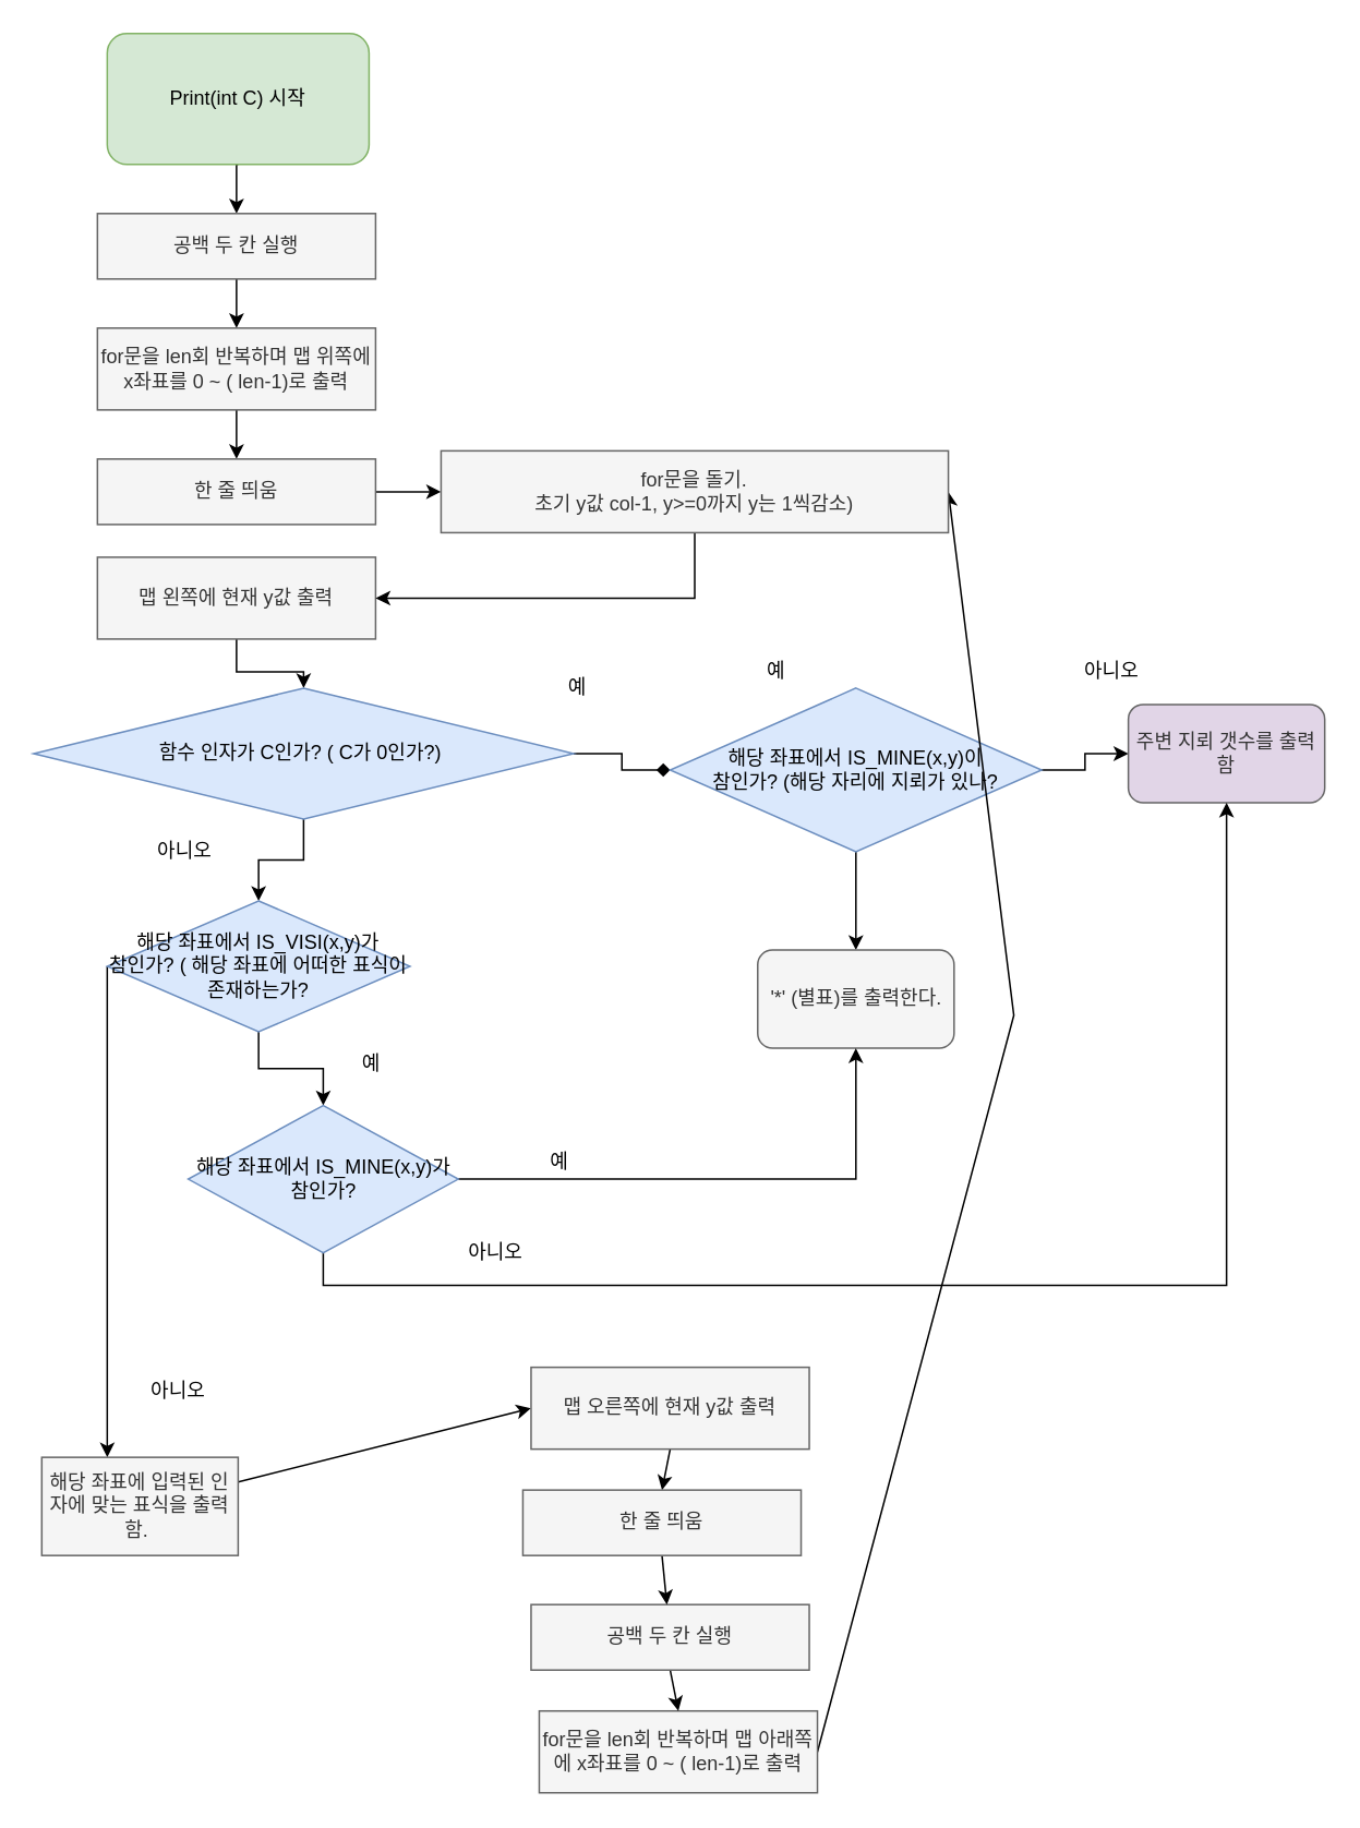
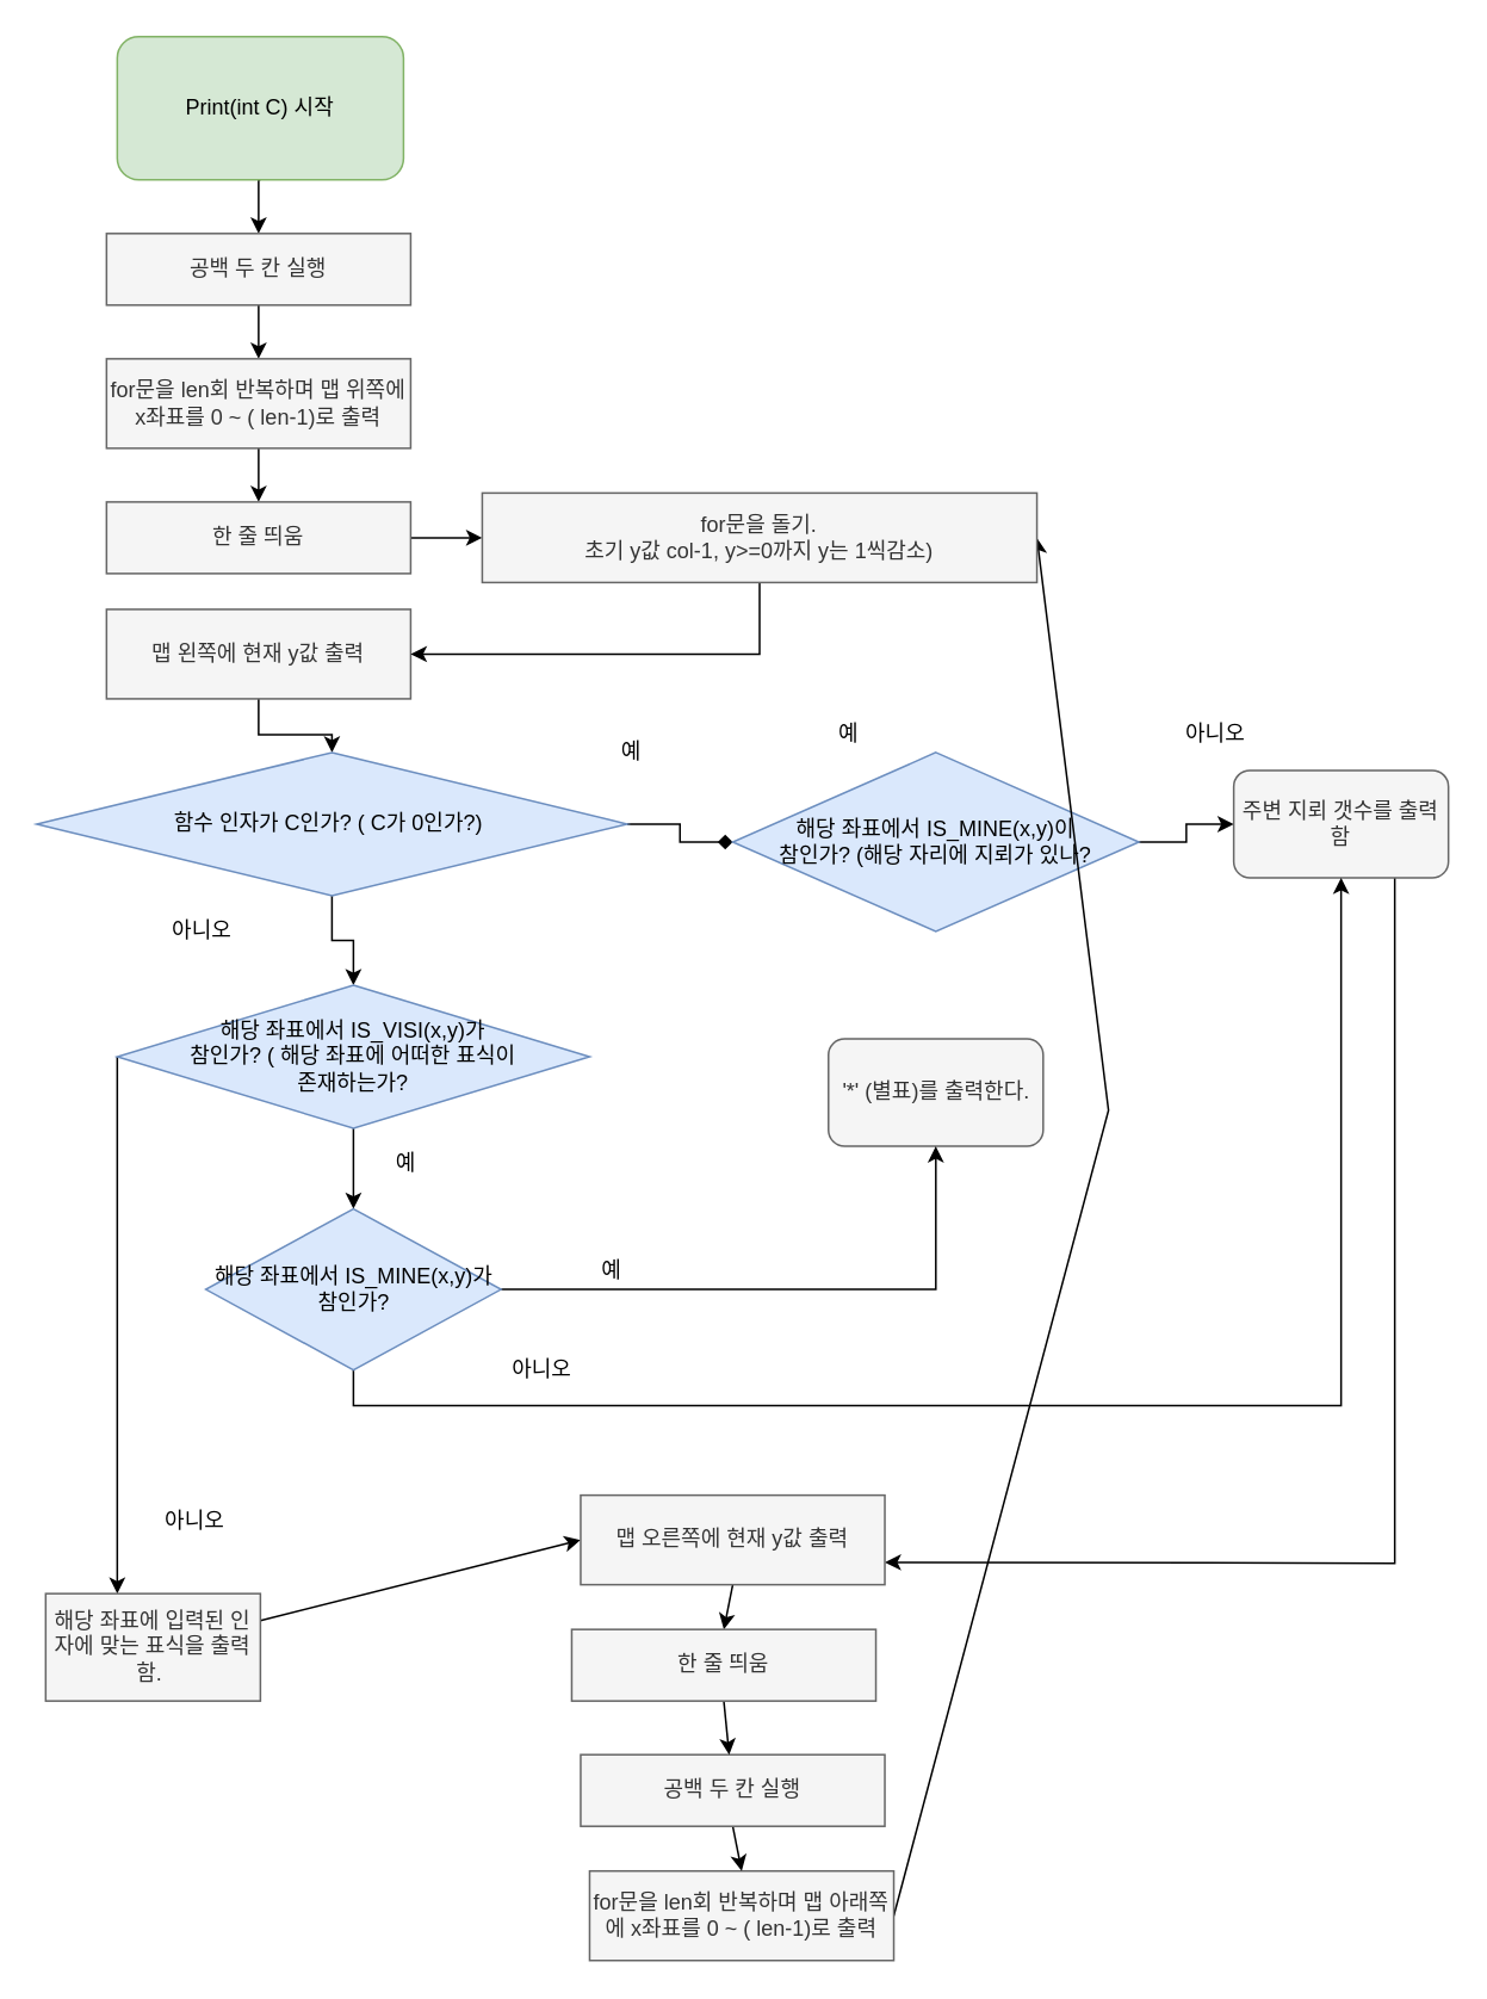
  <mxCell id="0" />
  <mxCell id="1" parent="0" />
  <mxCell id="2" style="edgeStyle=orthogonalEdgeStyle;rounded=0;orthogonalLoop=1;jettySize=auto;html=1;exitX=0.5;exitY=1;exitDx=0;exitDy=0;entryX=0.5;entryY=0;entryDx=0;entryDy=0;" edge="1" parent="1" source="3" target="5"><mxGeometry relative="1" as="geometry" /></mxCell>
  <mxCell id="3" value="Print(int C) 시작" style="rounded=1;whiteSpace=wrap;html=1;fillColor=#d5e8d4;strokeColor=#82b366;" vertex="1" parent="1"><mxGeometry x="65" y="20" width="160" height="80" as="geometry" /></mxCell>
  <mxCell id="4" style="edgeStyle=orthogonalEdgeStyle;rounded=0;orthogonalLoop=1;jettySize=auto;html=1;exitX=0.5;exitY=1;exitDx=0;exitDy=0;entryX=0.5;entryY=0;entryDx=0;entryDy=0;" edge="1" parent="1" source="5" target="7"><mxGeometry relative="1" as="geometry" /></mxCell>
  <mxCell id="5" value="공백 두 칸 실행" style="rounded=0;whiteSpace=wrap;html=1;fillColor=#f5f5f5;strokeColor=#666666;fontColor=#333333;" vertex="1" parent="1"><mxGeometry x="59" y="130" width="170" height="40" as="geometry" /></mxCell>
  <mxCell id="6" style="edgeStyle=orthogonalEdgeStyle;rounded=0;orthogonalLoop=1;jettySize=auto;html=1;exitX=0.5;exitY=1;exitDx=0;exitDy=0;entryX=0.5;entryY=0;entryDx=0;entryDy=0;" edge="1" parent="1" source="7" target="9"><mxGeometry relative="1" as="geometry" /></mxCell>
  <mxCell id="7" value="for문을 len회 반복하며 맵 위쪽에 x좌표를 0 ~ ( len-1)로 출력" style="rounded=0;whiteSpace=wrap;html=1;fillColor=#f5f5f5;strokeColor=#666666;fontColor=#333333;" vertex="1" parent="1"><mxGeometry x="59" y="200" width="170" height="50" as="geometry" /></mxCell>
  <mxCell id="8" style="edgeStyle=none;rounded=0;orthogonalLoop=1;jettySize=auto;html=1;exitX=1;exitY=0.5;exitDx=0;exitDy=0;entryX=0;entryY=0.5;entryDx=0;entryDy=0;" edge="1" parent="1" source="9" target="48"><mxGeometry relative="1" as="geometry" /></mxCell>
  <mxCell id="9" value="한 줄 띄움" style="rounded=0;whiteSpace=wrap;html=1;fillColor=#f5f5f5;strokeColor=#666666;fontColor=#333333;" vertex="1" parent="1"><mxGeometry x="59" y="280" width="170" height="40" as="geometry" /></mxCell>
  <mxCell id="10" style="edgeStyle=orthogonalEdgeStyle;rounded=0;orthogonalLoop=1;jettySize=auto;html=1;exitX=0.5;exitY=1;exitDx=0;exitDy=0;entryX=0.5;entryY=0;entryDx=0;entryDy=0;" edge="1" parent="1" source="11" target="14"><mxGeometry relative="1" as="geometry" /></mxCell>
  <mxCell id="11" value="맵 왼쪽에 현재 y값 출력" style="rounded=0;whiteSpace=wrap;html=1;fillColor=#f5f5f5;strokeColor=#666666;fontColor=#333333;" vertex="1" parent="1"><mxGeometry x="59" y="340" width="170" height="50" as="geometry" /></mxCell>
  <mxCell id="12" style="edgeStyle=orthogonalEdgeStyle;rounded=0;orthogonalLoop=1;jettySize=auto;html=1;exitX=1;exitY=0.5;exitDx=0;exitDy=0;entryX=0;entryY=0.5;entryDx=0;entryDy=0;endArrow=diamond;" edge="1" parent="1" source="14" target="20"><mxGeometry relative="1" as="geometry"><mxPoint x="432" y="460" as="targetPoint" /></mxGeometry></mxCell>
  <mxCell id="13" style="edgeStyle=orthogonalEdgeStyle;rounded=0;orthogonalLoop=1;jettySize=auto;html=1;exitX=0.5;exitY=1;exitDx=0;exitDy=0;entryX=0.5;entryY=0;entryDx=0;entryDy=0;" edge="1" parent="1" source="14" target="28"><mxGeometry relative="1" as="geometry" /></mxCell>
  <mxCell id="14" value="함수 인자가 C인가? ( C가 0인가?)&amp;nbsp;" style="rhombus;whiteSpace=wrap;html=1;fillColor=#dae8fc;strokeColor=#6c8ebf;" vertex="1" parent="1"><mxGeometry x="20" y="420" width="330" height="80" as="geometry" /></mxCell>
  <mxCell id="15" style="edgeStyle=orthogonalEdgeStyle;rounded=0;orthogonalLoop=1;jettySize=auto;html=1;exitX=0.5;exitY=1;exitDx=0;exitDy=0;" edge="1" parent="1" source="14" target="14"><mxGeometry relative="1" as="geometry" /></mxCell>
  <mxCell id="16" value="예" style="text;html=1;resizable=0;points=[];autosize=1;align=left;verticalAlign=top;spacingTop=-4;" vertex="1" parent="1"><mxGeometry x="345" y="410" width="30" height="20" as="geometry" /></mxCell>
  <mxCell id="17" value="아니오" style="text;html=1;resizable=0;points=[];autosize=1;align=left;verticalAlign=top;spacingTop=-4;" vertex="1" parent="1"><mxGeometry x="94" y="510" width="50" height="20" as="geometry" /></mxCell>
  <mxCell id="18" style="edgeStyle=orthogonalEdgeStyle;rounded=0;orthogonalLoop=1;jettySize=auto;html=1;exitX=1;exitY=0.5;exitDx=0;exitDy=0;entryX=0;entryY=0.5;entryDx=0;entryDy=0;" edge="1" parent="1" source="20" target="25"><mxGeometry relative="1" as="geometry"><mxPoint x="689" y="460" as="targetPoint" /></mxGeometry></mxCell>
- <mxCell id="19" style="edgeStyle=orthogonalEdgeStyle;rounded=0;orthogonalLoop=1;jettySize=auto;html=1;exitX=0.5;exitY=1;exitDx=0;exitDy=0;entryX=0.5;entryY=0;entryDx=0;entryDy=0;" edge="1" parent="1" source="20" target="23"><mxGeometry relative="1" as="geometry" /></mxCell>
  <mxCell id="20" value="해당 좌표에서 IS_MINE(x,y)이&lt;br&gt;참인가? (해당 자리에 지뢰가 있나?" style="rhombus;whiteSpace=wrap;html=1;fillColor=#dae8fc;strokeColor=#6c8ebf;" vertex="1" parent="1"><mxGeometry x="409" y="420" width="227" height="100" as="geometry" /></mxCell>
  <mxCell id="21" value="예" style="text;html=1;strokeColor=none;fillColor=none;align=center;verticalAlign=middle;whiteSpace=wrap;rounded=0;" vertex="1" parent="1"><mxGeometry x="454" y="400" width="40" height="20" as="geometry" /></mxCell>
  <mxCell id="22" value="아니오" style="text;html=1;strokeColor=none;fillColor=none;align=center;verticalAlign=middle;whiteSpace=wrap;rounded=0;" vertex="1" parent="1"><mxGeometry x="659" y="395" width="40" height="30" as="geometry" /></mxCell>
  <mxCell id="23" value="'*' (별표)를 출력한다." style="rounded=1;whiteSpace=wrap;html=1;fillColor=#f5f5f5;strokeColor=#666666;fontColor=#333333;" vertex="1" parent="1"><mxGeometry x="462.5" y="580" width="120" height="60" as="geometry" /></mxCell>
- <mxCell id="25" value="주변 지뢰 갯수를 출력함" style="rounded=1;whiteSpace=wrap;html=1;fillColor=#e1d5e7;strokeColor=#666666;fontColor=#333333;" vertex="1" parent="1"><mxGeometry x="689" y="430" width="120" height="60" as="geometry" /></mxCell>
+ <mxCell id="24" style="edgeStyle=none;rounded=0;orthogonalLoop=1;jettySize=auto;html=1;exitX=0.75;exitY=1;exitDx=0;exitDy=0;entryX=1;entryY=0.75;entryDx=0;entryDy=0;" edge="1" parent="1" source="25" target="41"><mxGeometry relative="1" as="geometry"><Array as="points"><mxPoint x="779" y="873" /></Array></mxGeometry></mxCell>
+ <mxCell id="25" value="주변 지뢰 갯수를 출력함" style="rounded=1;whiteSpace=wrap;html=1;fillColor=#f5f5f5;strokeColor=#666666;fontColor=#333333;" vertex="1" parent="1"><mxGeometry x="689" y="430" width="120" height="60" as="geometry" /></mxCell>
  <mxCell id="26" style="edgeStyle=orthogonalEdgeStyle;rounded=0;orthogonalLoop=1;jettySize=auto;html=1;exitX=0.5;exitY=1;exitDx=0;exitDy=0;entryX=0.5;entryY=0;entryDx=0;entryDy=0;" edge="1" parent="1" source="28" target="31"><mxGeometry relative="1" as="geometry" /></mxCell>
  <mxCell id="27" style="edgeStyle=none;rounded=0;orthogonalLoop=1;jettySize=auto;html=1;exitX=0;exitY=0.5;exitDx=0;exitDy=0;" edge="1" parent="1" source="28"><mxGeometry relative="1" as="geometry"><mxPoint x="65" y="890" as="targetPoint" /></mxGeometry></mxCell>
- <mxCell id="28" value="해당 좌표에서 IS_VISI(x,y)가&lt;br&gt;참인가? ( 해당 좌표에 어떠한 표식이&lt;br&gt;존재하는가?" style="rhombus;whiteSpace=wrap;html=1;fillColor=#dae8fc;strokeColor=#6c8ebf;" vertex="1" parent="1"><mxGeometry x="65" y="550" width="185" height="80" as="geometry" /></mxCell>
+ <mxCell id="28" value="해당 좌표에서 IS_VISI(x,y)가&lt;br&gt;참인가? ( 해당 좌표에 어떠한 표식이&lt;br&gt;존재하는가?" style="rhombus;whiteSpace=wrap;html=1;fillColor=#dae8fc;strokeColor=#6c8ebf;" vertex="1" parent="1"><mxGeometry x="65" y="550" width="264" height="80" as="geometry" /></mxCell>
  <mxCell id="29" style="edgeStyle=orthogonalEdgeStyle;rounded=0;orthogonalLoop=1;jettySize=auto;html=1;exitX=1;exitY=0.5;exitDx=0;exitDy=0;entryX=0.5;entryY=1;entryDx=0;entryDy=0;" edge="1" parent="1" source="31" target="23"><mxGeometry relative="1" as="geometry" /></mxCell>
  <mxCell id="30" style="edgeStyle=orthogonalEdgeStyle;rounded=0;orthogonalLoop=1;jettySize=auto;html=1;exitX=0.5;exitY=1;exitDx=0;exitDy=0;entryX=0.5;entryY=1;entryDx=0;entryDy=0;" edge="1" parent="1" source="31" target="25"><mxGeometry relative="1" as="geometry" /></mxCell>
  <mxCell id="31" value="해당 좌표에서 IS_MINE(x,y)가&lt;br&gt;참인가?" style="rhombus;whiteSpace=wrap;html=1;fillColor=#dae8fc;strokeColor=#6c8ebf;" vertex="1" parent="1"><mxGeometry x="114.5" y="675" width="165" height="90" as="geometry" /></mxCell>
  <mxCell id="32" value="예" style="text;html=1;resizable=0;points=[];autosize=1;align=left;verticalAlign=top;spacingTop=-4;" vertex="1" parent="1"><mxGeometry x="219" y="640" width="30" height="20" as="geometry" /></mxCell>
  <mxCell id="33" value="아니오" style="text;html=1;resizable=0;points=[];autosize=1;align=left;verticalAlign=top;spacingTop=-4;" vertex="1" parent="1"><mxGeometry x="284" y="755" width="50" height="20" as="geometry" /></mxCell>
  <mxCell id="34" value="예" style="text;html=1;resizable=0;points=[];autosize=1;align=left;verticalAlign=top;spacingTop=-4;" vertex="1" parent="1"><mxGeometry x="334" y="700" width="30" height="20" as="geometry" /></mxCell>
  <mxCell id="35" value="아니오" style="text;html=1;resizable=0;points=[];autosize=1;align=left;verticalAlign=top;spacingTop=-4;" vertex="1" parent="1"><mxGeometry x="89.5" y="840" width="50" height="20" as="geometry" /></mxCell>
  <mxCell id="36" style="edgeStyle=none;rounded=0;orthogonalLoop=1;jettySize=auto;html=1;exitX=1;exitY=0.25;exitDx=0;exitDy=0;entryX=0;entryY=0.5;entryDx=0;entryDy=0;" edge="1" parent="1" source="37" target="41"><mxGeometry relative="1" as="geometry" /></mxCell>
  <mxCell id="37" value="해당 좌표에 입력된 인자에 맞는 표식을 출력함.&amp;nbsp;" style="rounded=0;whiteSpace=wrap;html=1;fillColor=#f5f5f5;strokeColor=#666666;fontColor=#333333;" vertex="1" parent="1"><mxGeometry x="25" y="890" width="120" height="60" as="geometry" /></mxCell>
  <mxCell id="38" style="edgeStyle=none;rounded=0;orthogonalLoop=1;jettySize=auto;html=1;exitX=1;exitY=0.5;exitDx=0;exitDy=0;entryX=1;entryY=0.5;entryDx=0;entryDy=0;" edge="1" parent="1" source="39" target="48"><mxGeometry relative="1" as="geometry"><Array as="points"><mxPoint x="619" y="620" /></Array></mxGeometry></mxCell>
  <mxCell id="39" value="for문을 len회 반복하며 맵 아래쪽에 x좌표를 0 ~ ( len-1)로 출력" style="rounded=0;whiteSpace=wrap;html=1;fillColor=#f5f5f5;strokeColor=#666666;fontColor=#333333;" vertex="1" parent="1"><mxGeometry x="329" y="1045" width="170" height="50" as="geometry" /></mxCell>
  <mxCell id="40" style="edgeStyle=none;rounded=0;orthogonalLoop=1;jettySize=auto;html=1;exitX=0.5;exitY=1;exitDx=0;exitDy=0;entryX=0.5;entryY=0;entryDx=0;entryDy=0;" edge="1" parent="1" source="41" target="45"><mxGeometry relative="1" as="geometry" /></mxCell>
  <mxCell id="41" value="&lt;span style=&quot;color: rgb(51 , 51 , 51)&quot;&gt;맵 오른쪽에 현재 y값 출력&lt;/span&gt;" style="rounded=0;whiteSpace=wrap;html=1;fillColor=#f5f5f5;strokeColor=#666666;fontColor=#333333;" vertex="1" parent="1"><mxGeometry x="324" y="835" width="170" height="50" as="geometry" /></mxCell>
  <mxCell id="42" style="edgeStyle=none;rounded=0;orthogonalLoop=1;jettySize=auto;html=1;exitX=0.5;exitY=1;exitDx=0;exitDy=0;entryX=0.5;entryY=0;entryDx=0;entryDy=0;" edge="1" parent="1" source="43" target="39"><mxGeometry relative="1" as="geometry" /></mxCell>
  <mxCell id="43" value="공백 두 칸 실행" style="rounded=0;whiteSpace=wrap;html=1;fillColor=#f5f5f5;strokeColor=#666666;fontColor=#333333;" vertex="1" parent="1"><mxGeometry x="324" y="980" width="170" height="40" as="geometry" /></mxCell>
  <mxCell id="44" style="edgeStyle=none;rounded=0;orthogonalLoop=1;jettySize=auto;html=1;exitX=0.5;exitY=1;exitDx=0;exitDy=0;" edge="1" parent="1" source="45" target="43"><mxGeometry relative="1" as="geometry" /></mxCell>
  <mxCell id="45" value="한 줄 띄움" style="rounded=0;whiteSpace=wrap;html=1;fillColor=#f5f5f5;strokeColor=#666666;fontColor=#333333;" vertex="1" parent="1"><mxGeometry x="319" y="910" width="170" height="40" as="geometry" /></mxCell>
  <mxCell id="46" style="edgeStyle=none;rounded=0;orthogonalLoop=1;jettySize=auto;html=1;exitX=0.5;exitY=0;exitDx=0;exitDy=0;" edge="1" parent="1" source="39" target="39"><mxGeometry relative="1" as="geometry" /></mxCell>
  <mxCell id="47" style="edgeStyle=none;rounded=0;orthogonalLoop=1;jettySize=auto;html=1;exitX=0.5;exitY=1;exitDx=0;exitDy=0;entryX=1;entryY=0.5;entryDx=0;entryDy=0;" edge="1" parent="1" source="48" target="11"><mxGeometry relative="1" as="geometry"><Array as="points"><mxPoint x="424" y="365" /></Array></mxGeometry></mxCell>
  <mxCell id="48" value="for문을 돌기.&lt;br&gt;초기 y값 col-1, y&amp;gt;=0까지 y는 1씩감소)" style="rounded=0;whiteSpace=wrap;html=1;fillColor=#f5f5f5;strokeColor=#666666;fontColor=#333333;" vertex="1" parent="1"><mxGeometry x="269" y="275" width="310" height="50" as="geometry" /></mxCell>
